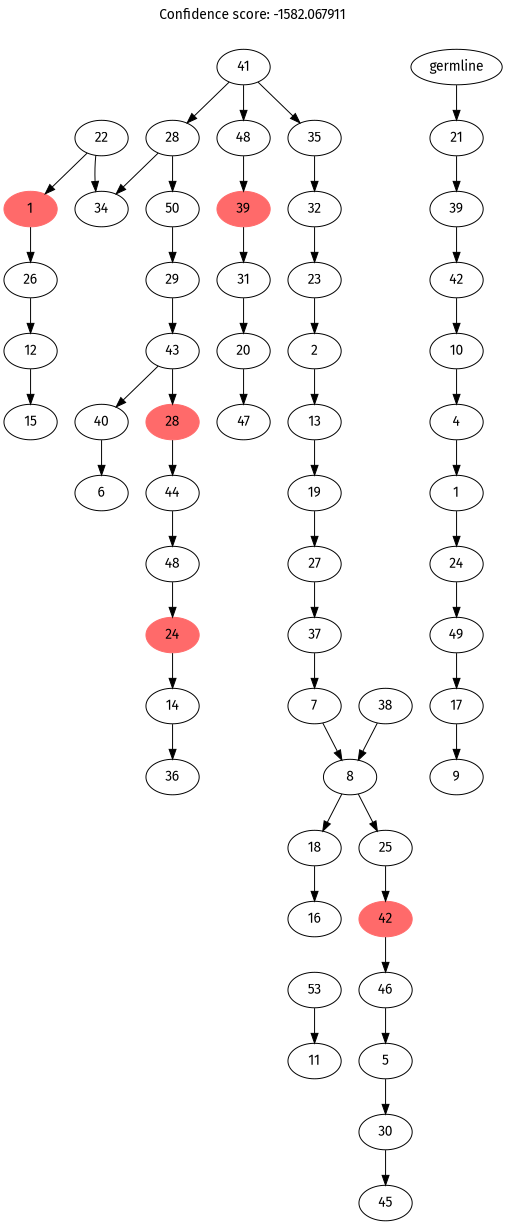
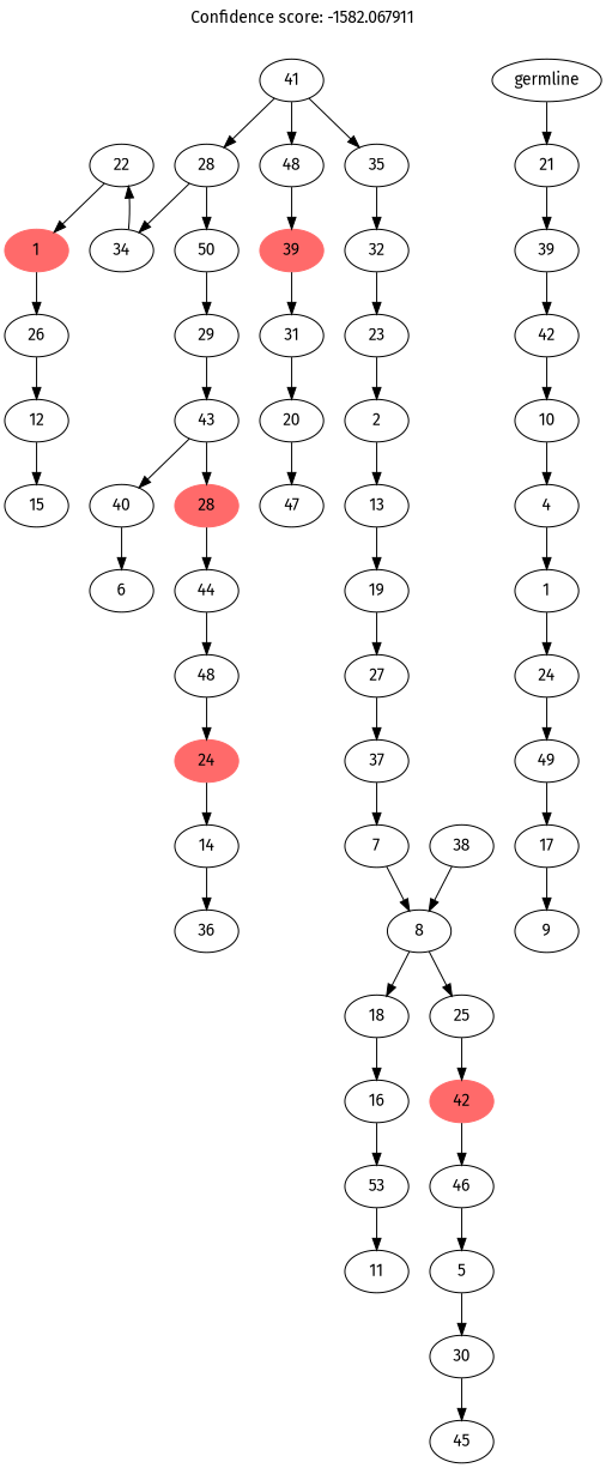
  digraph {
    fontname="Fira Sans"
    label="Confidence score: -1582.067911"
    labelloc=t
    node [fontname="Fira Sans"]
    edge [fontname="Fira Sans"]
    n1 [label=12]
    n2 [label=15]
    n3 [label=26]
    n4 [color=indianred1 label=1 style=filled]
    n5 [label=22]
    n6 [label=34]
    n7 [label=40]
    n8 [label=6]
    n9 [label=14]
    n10 [label=36]
    n11 [color=indianred1 label=24 style=filled]
    n12 [label=48]
    n13 [label=44]
    n14 [color=indianred1 label=28 style=filled]
    n15 [label=43]
    n16 [label=29]
    n17 [label=50]
    n18 [label=28]
    n19 [label=20]
    n20 [label=47]
    n21 [label=31]
    n22 [color=indianred1 label=39 style=filled]
    n23 [label=48]
    n24 [label=11]
    n25 [label=53]
    n26 [label=16]
    n27 [label=18]
    n28 [label=30]
    n29 [label=45]
    n30 [label=5]
    n31 [label=46]
    n32 [color=indianred1 label=42 style=filled]
    n33 [label=25]
    n34 [label=8]
    n35 [label=38]
    n36 [label=7]
    n37 [label=37]
    n38 [label=27]
    n39 [label=19]
    n40 [label=13]
    n41 [label=2]
    n42 [label=23]
    n43 [label=32]
    n44 [label=35]
    n45 [label=41]
    n46 [label=9]
    n47 [label=17]
    n48 [label=49]
    n49 [label=24]
    n50 [label=1]
    n51 [label=4]
    n52 [label=10]
    n53 [label=42]
    n54 [label=39]
    n55 [label=21]
    n56 [label=germline]
    n1 -> n2
    n3 -> n1
    n4 -> n3
    n5 -> n4
-   n5 -> n6
+   n6 -> n5
    n7 -> n8
    n9 -> n10
    n11 -> n9
    n12 -> n11
    n13 -> n12
    n14 -> n13
    n15 -> n7
    n15 -> n14
    n16 -> n15
    n17 -> n16
    n18 -> n6
    n18 -> n17
    n19 -> n20
    n21 -> n19
    n22 -> n21
    n23 -> n22
    n25 -> n24
+   n26 -> n25
    n27 -> n26
    n28 -> n29
    n30 -> n28
    n31 -> n30
    n32 -> n31
    n33 -> n32
    n34 -> n27
    n34 -> n33
    n35 -> n34
    n36 -> n34
    n37 -> n36
    n38 -> n37
    n39 -> n38
    n40 -> n39
    n41 -> n40
    n42 -> n41
    n43 -> n42
    n44 -> n43
    n45 -> n18
    n45 -> n23
    n45 -> n44
    n47 -> n46
    n48 -> n47
    n49 -> n48
    n50 -> n49
    n51 -> n50
    n52 -> n51
    n53 -> n52
    n54 -> n53
    n55 -> n54
    n56 -> n55
  }
